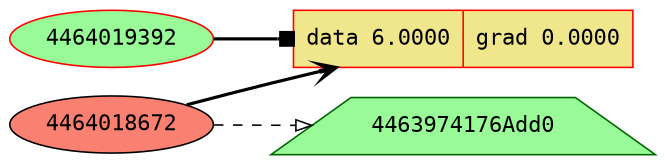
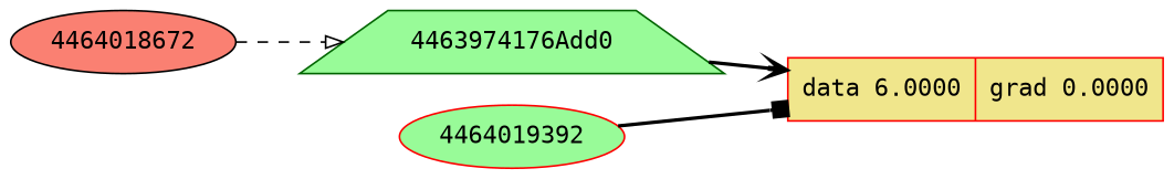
  digraph {
    fontname="DejaVu Sans Mono"
    rankdir=LR
    node [color=red fillcolor=palegreen fontname="DejaVu Sans Mono" shape=ellipse style=filled]
    edge [fontname="DejaVu Sans Mono" style=bold]
    n1 [fillcolor=khaki label="{ data 6.0000 | grad 0.0000 }" shape=record]
    n2 [color=darkgreen label="4463974176Add0" shape=trapezium]
    4464018672 [color=black fillcolor=salmon]
    4464019392
-   4464018672 -> n1 [arrowhead=vee]
+   n2 -> n1 [arrowhead=vee]
    4464018672 -> n2 [arrowhead=onormal style=dashed]
    4464019392 -> n1 [arrowhead=box]
  }
